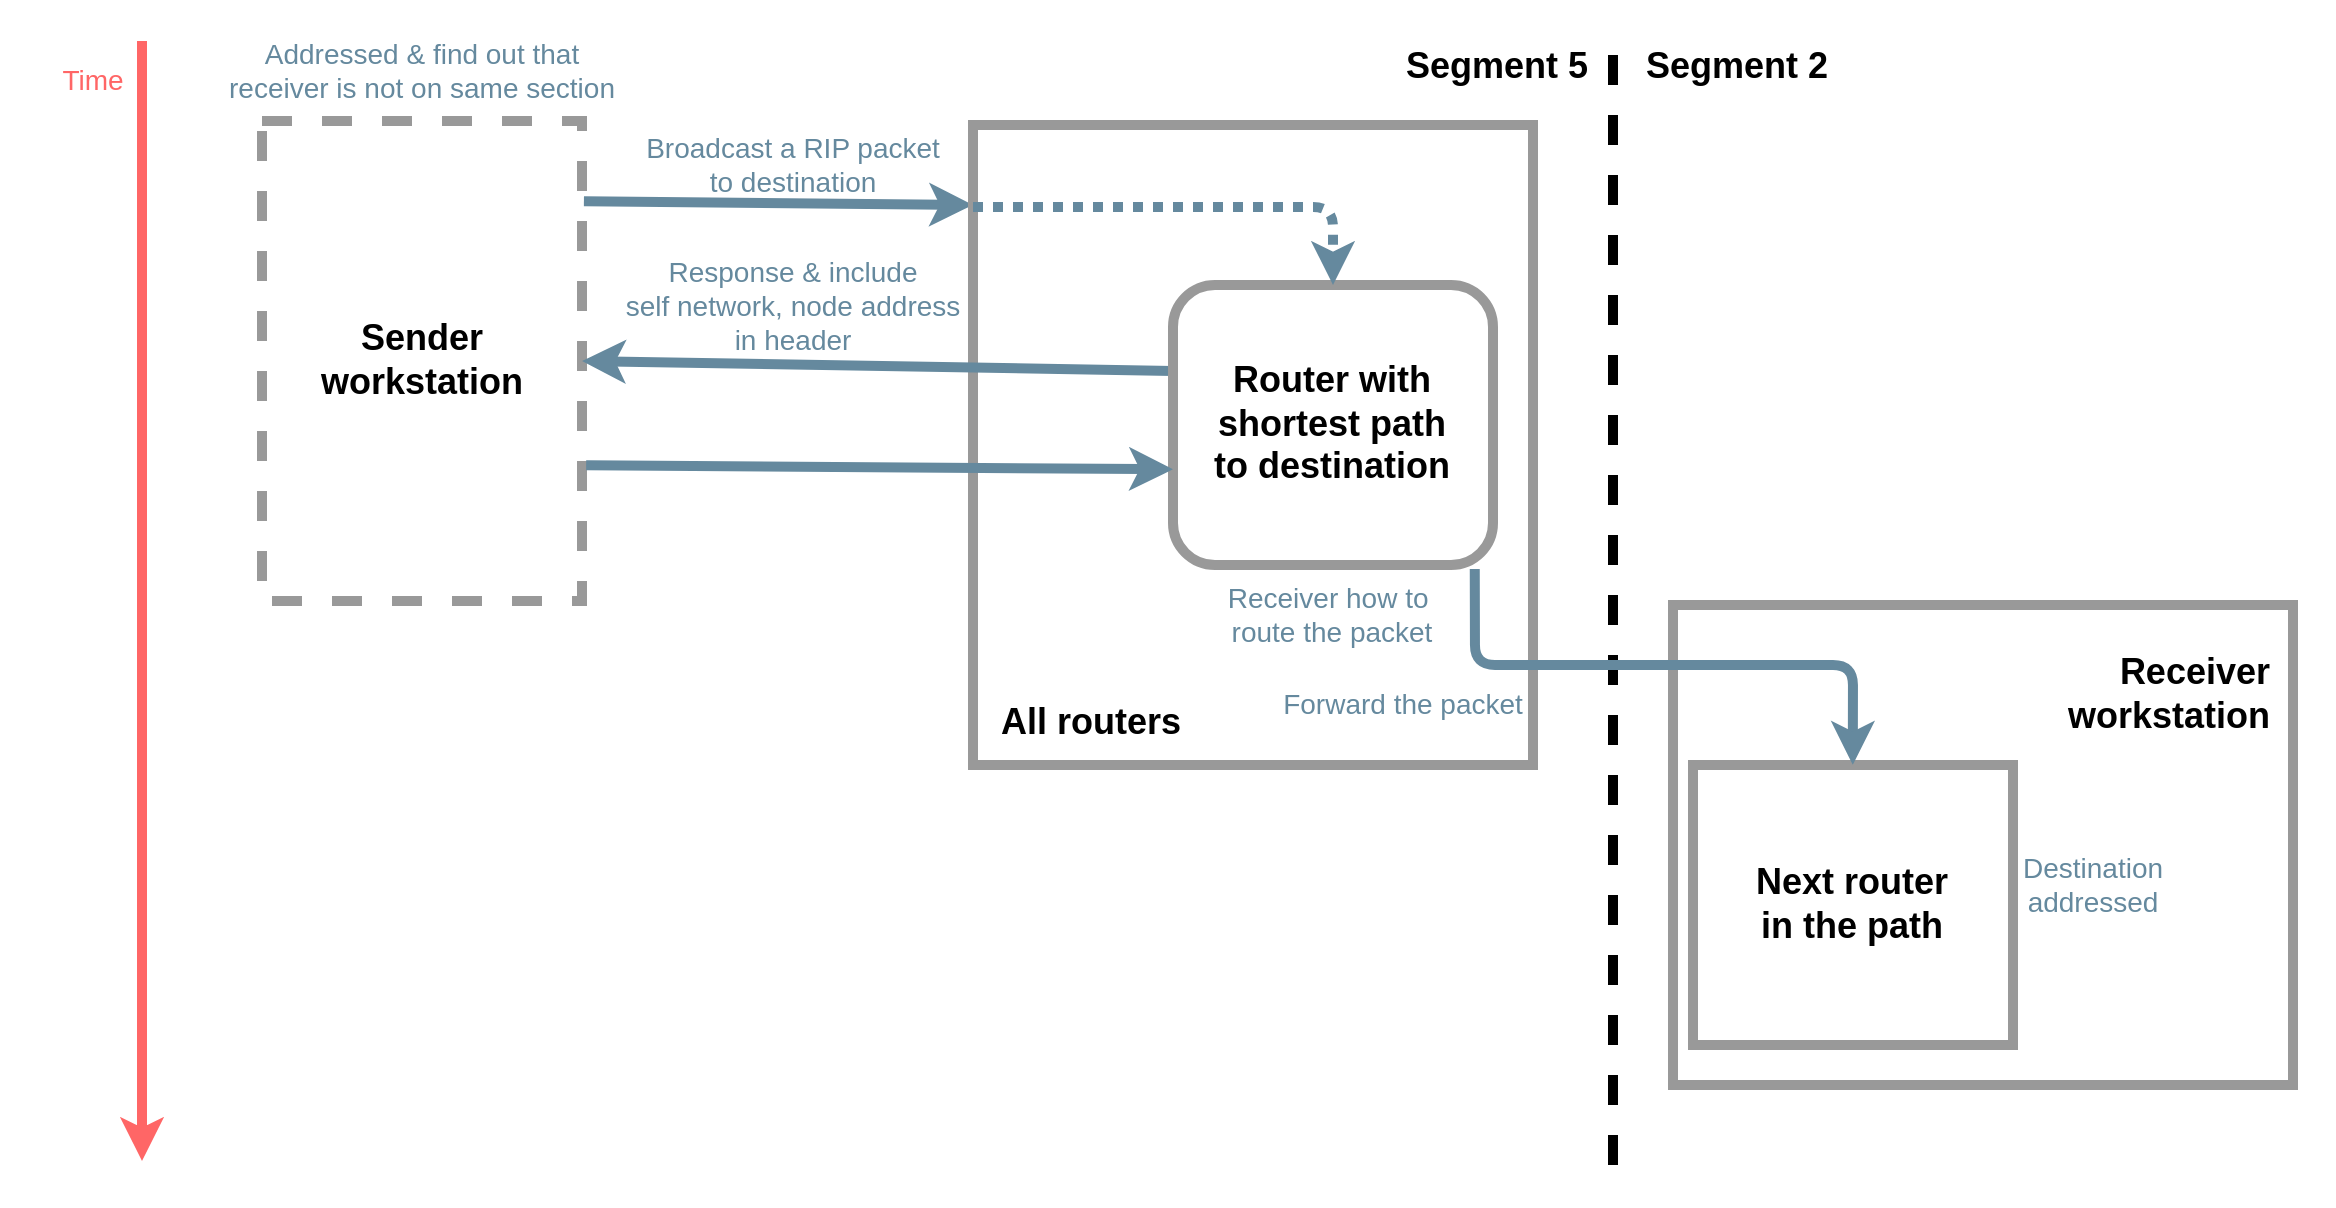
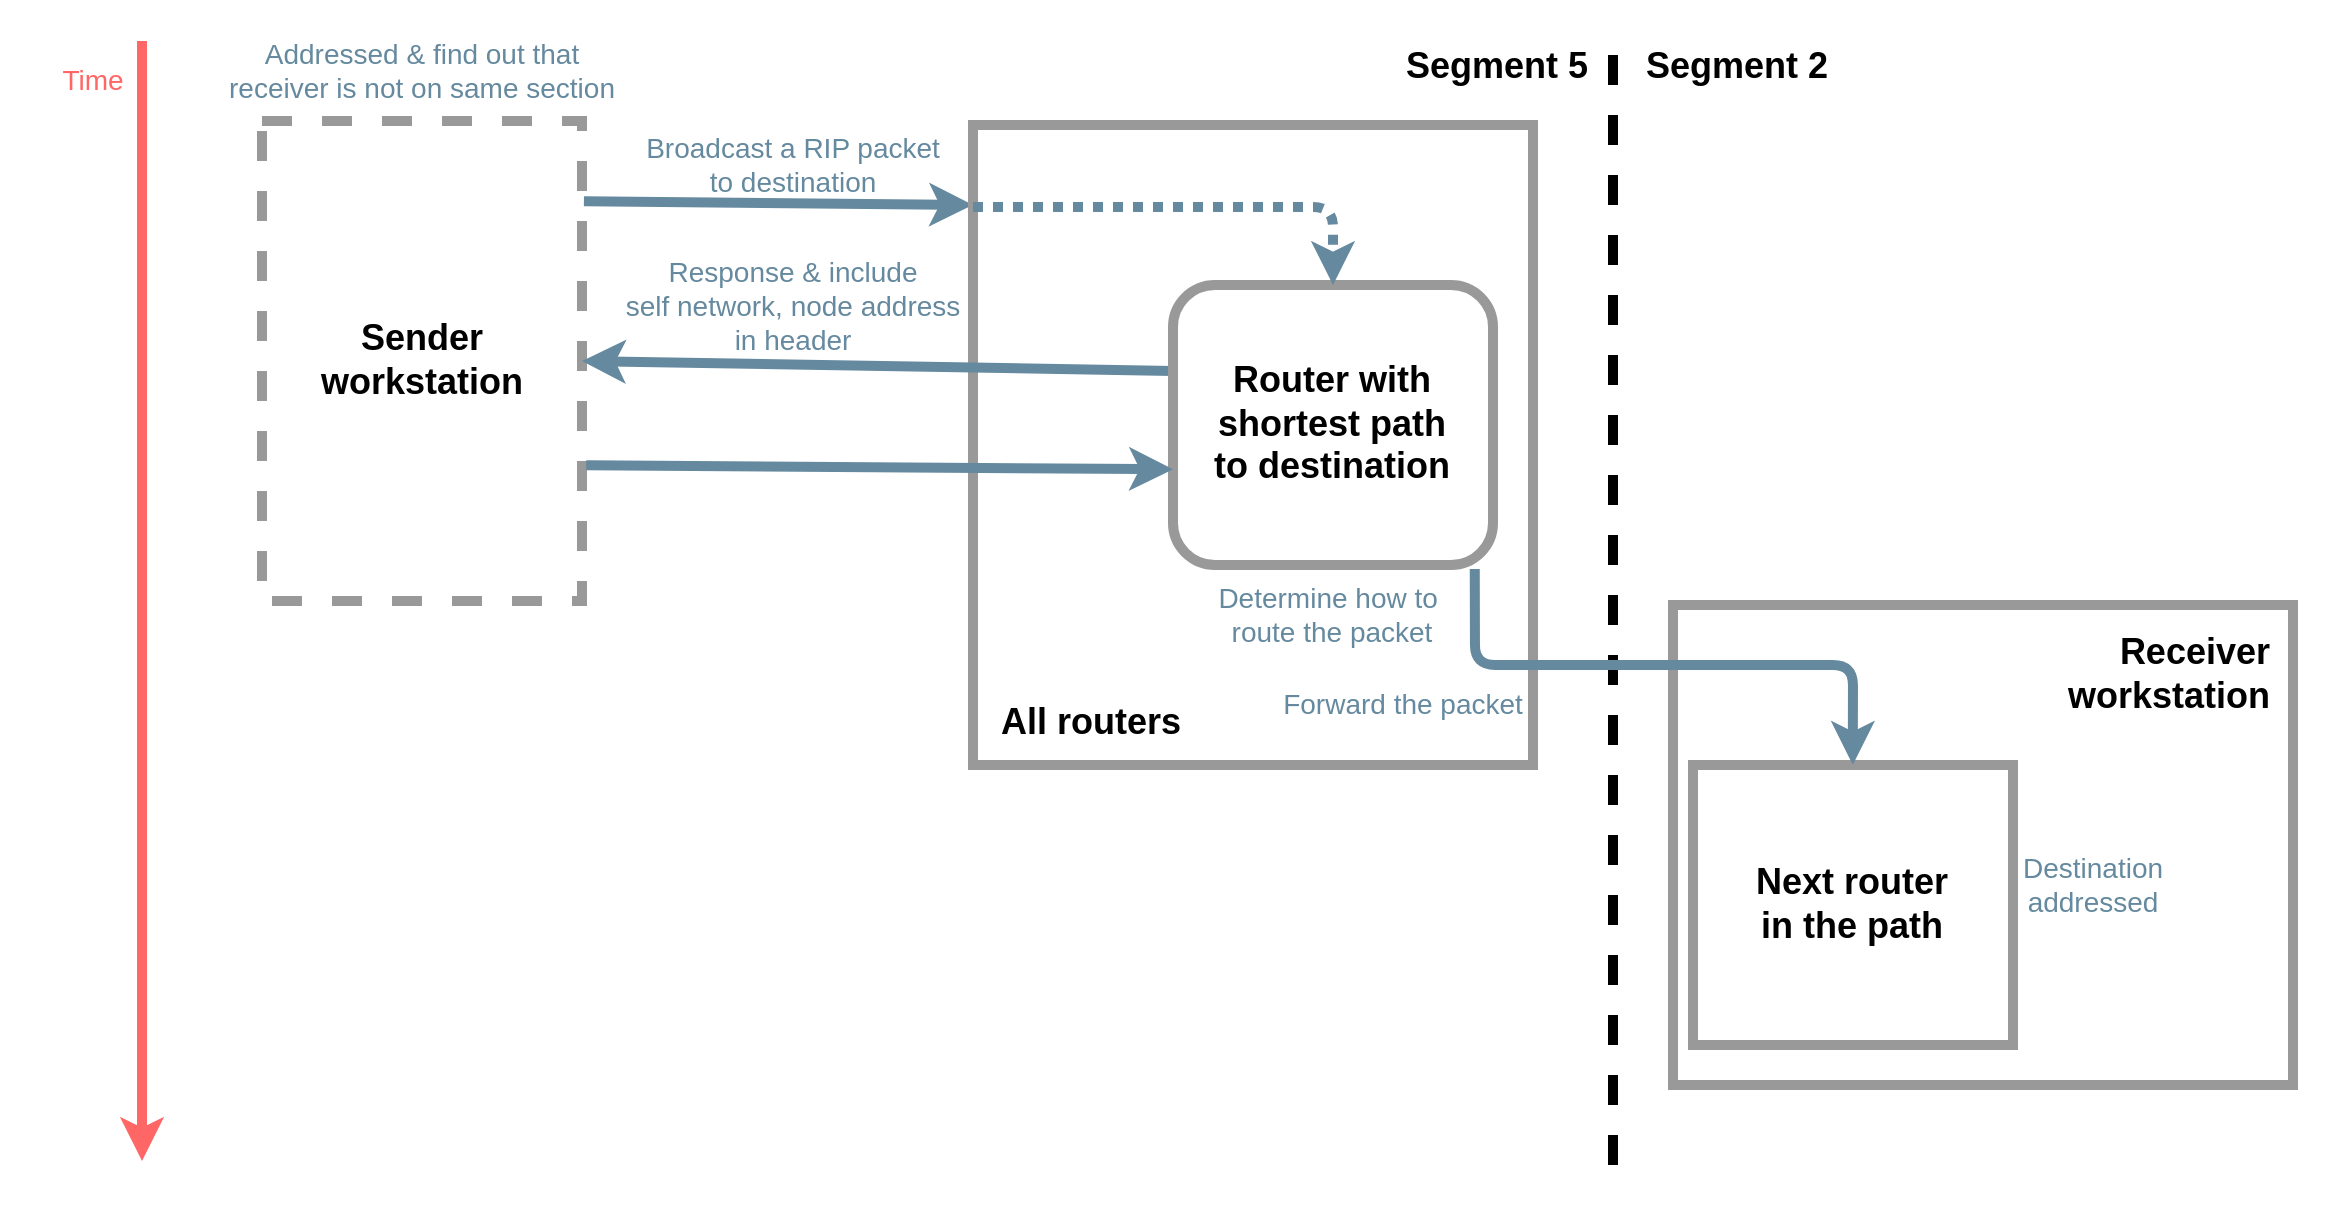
  <mxCell id="0" />
  <mxCell id="1" parent="0" />
  <mxCell id="2" style="edgeStyle=none;html=1;fontSize=14;fontColor=#65899E;strokeColor=#65899E;strokeWidth=5;exitX=1.006;exitY=0.167;exitDx=0;exitDy=0;exitPerimeter=0;" edge="1" parent="1" source="3"><mxGeometry relative="1" as="geometry"><mxPoint x="486" as="targetPoint" y="102" /></mxGeometry></mxCell>
  <mxCell id="3" value="Sender workstation" style="rounded=0;whiteSpace=wrap;html=1;fillColor=none;strokeColor=#999999;strokeWidth=5;fontColor=#000000;fontStyle=1;fontSize=18;dashed=1;" vertex="1" parent="1"><mxGeometry x="130.5" y="60" width="160" height="240" as="geometry" /></mxCell>
  <mxCell id="4" value="Addressed &amp;amp; find out that receiver is not on same section" style="text;html=1;strokeColor=none;fillColor=none;align=center;verticalAlign=middle;whiteSpace=wrap;rounded=0;fontSize=14;fontColor=#65899E;" vertex="1" parent="1"><mxGeometry x="105.5" y="20" width="210" height="30" as="geometry" /></mxCell>
  <mxCell id="5" value="Broadcast a RIP packet &lt;br&gt;to destination" style="text;html=1;align=center;verticalAlign=middle;resizable=0;points=[];autosize=1;strokeColor=none;fillColor=none;fontSize=14;fontColor=#65899E;" vertex="1" parent="1"><mxGeometry x="315.5" y="62" width="160" height="40" as="geometry" /></mxCell>
  <mxCell id="6" value="" style="rounded=0;whiteSpace=wrap;html=1;fillColor=none;strokeColor=#999999;strokeWidth=5;fontColor=#000000;fontStyle=1;fontSize=18;" vertex="1" parent="1"><mxGeometry x="486" y="62" width="280" height="320" as="geometry" /></mxCell>
  <mxCell id="7" style="edgeStyle=none;html=1;exitX=0;exitY=0.307;exitDx=0;exitDy=0;fontSize=14;fontColor=#65899E;strokeColor=#65899E;strokeWidth=5;entryX=1;entryY=0.5;entryDx=0;entryDy=0;exitPerimeter=0;" edge="1" parent="1" source="8" target="3"><mxGeometry relative="1" as="geometry"><mxPoint x="476" y="192" as="targetPoint" /></mxGeometry></mxCell>
  <mxCell id="8" value="Router with shortest path&lt;br&gt;to destination" style="whiteSpace=wrap;html=1;fillColor=none;strokeColor=#999999;strokeWidth=5;fontColor=#000000;fontStyle=1;fontSize=18;rounded=1;" vertex="1" parent="1"><mxGeometry x="586" y="142" width="160" height="140" as="geometry" /></mxCell>
  <mxCell id="9" value="" style="endArrow=classic;html=1;fontSize=14;fontColor=#65899E;strokeColor=#65899E;strokeWidth=5;entryX=0.5;entryY=0;entryDx=0;entryDy=0;dashed=1;dashPattern=1 1;" edge="1" parent="1" target="8"><mxGeometry width="50" height="50" relative="1" as="geometry"><mxPoint x="486" y="103" as="sourcePoint" /><mxPoint x="446" y="112" as="targetPoint" /><Array as="points"><mxPoint x="666" y="103" /></Array></mxGeometry></mxCell>
  <mxCell id="10" value="Response &amp;amp; include &lt;br&gt;self network, node address &lt;br&gt;in header" style="text;html=1;align=center;verticalAlign=middle;resizable=0;points=[];autosize=1;strokeColor=none;fillColor=none;fontSize=14;fontColor=#65899E;" vertex="1" parent="1"><mxGeometry x="307" y="125" width="177" height="55" as="geometry" /></mxCell>
  <mxCell id="11" value="" style="endArrow=classic;html=1;fontSize=14;fontColor=#65899E;strokeColor=#65899E;strokeWidth=5;exitX=1.013;exitY=0.717;exitDx=0;exitDy=0;entryX=0;entryY=0.658;entryDx=0;entryDy=0;entryPerimeter=0;exitPerimeter=0;" edge="1" parent="1" source="3" target="8"><mxGeometry width="50" height="50" relative="1" as="geometry"><mxPoint x="396" y="142" as="sourcePoint" /><mxPoint x="446" y="92" as="targetPoint" /></mxGeometry></mxCell>
  <mxCell id="12" value="" style="endArrow=classic;html=1;fontSize=14;fontColor=#65899E;strokeColor=#FF6666;strokeWidth=5;" edge="1" parent="1"><mxGeometry width="50" height="50" relative="1" as="geometry"><mxPoint x="70.5" y="20" as="sourcePoint" /><mxPoint x="70.5" y="580" as="targetPoint" /></mxGeometry></mxCell>
  <mxCell id="13" value="&lt;font color=&quot;#ff6666&quot;&gt;Time&lt;/font&gt;" style="text;html=1;align=center;verticalAlign=middle;resizable=0;points=[];autosize=1;strokeColor=none;fillColor=none;fontSize=14;fontColor=#65899E;" vertex="1" parent="1"><mxGeometry x="20.5" y="30" width="50" height="20" as="geometry" /></mxCell>
- <mxCell id="14" value="Receiver how to&amp;nbsp; route the packet" style="text;html=1;strokeColor=none;fillColor=none;align=center;verticalAlign=middle;whiteSpace=wrap;rounded=0;fontSize=14;fontColor=#65899E;" vertex="1" parent="1"><mxGeometry x="601" y="292" width="130" height="30" as="geometry" /></mxCell>
+ <mxCell id="14" value="Determine how to&amp;nbsp; route the packet" style="text;html=1;strokeColor=none;fillColor=none;align=center;verticalAlign=middle;whiteSpace=wrap;rounded=0;fontSize=14;fontColor=#65899E;" vertex="1" parent="1"><mxGeometry x="601" y="292" width="130" height="30" as="geometry" /></mxCell>
  <mxCell id="15" value="Forward the packet" style="text;html=1;align=center;verticalAlign=middle;resizable=0;points=[];autosize=1;strokeColor=none;fillColor=none;fontSize=14;fontColor=#65899E;" vertex="1" parent="1"><mxGeometry x="631" y="342" width="140" height="20" as="geometry" /></mxCell>
  <mxCell id="16" value="Next router &lt;br&gt;in the path" style="rounded=0;whiteSpace=wrap;html=1;fillColor=none;strokeColor=#999999;strokeWidth=5;fontColor=#000000;fontStyle=1;fontSize=18;" vertex="1" parent="1"><mxGeometry x="846" y="382" width="160" height="140" as="geometry" /></mxCell>
  <mxCell id="17" value="Destination&lt;br&gt;addressed" style="text;html=1;align=center;verticalAlign=middle;resizable=0;points=[];autosize=1;strokeColor=none;fillColor=none;fontSize=14;fontColor=#65899E;" vertex="1" parent="1"><mxGeometry x="1001" y="422" width="90" height="40" as="geometry" /></mxCell>
  <mxCell id="18" value="" style="endArrow=none;dashed=1;html=1;fontSize=14;fontColor=#65899E;strokeColor=#000000;strokeWidth=5;" edge="1" parent="1"><mxGeometry width="50" height="50" relative="1" as="geometry"><mxPoint x="806" y="582" as="sourcePoint" /><mxPoint x="806" y="22" as="targetPoint" /></mxGeometry></mxCell>
  <mxCell id="19" value="&lt;font style=&quot;font-size: 18px;&quot;&gt;&lt;span style=&quot;font-size: 18px;&quot;&gt;S&lt;/span&gt;&lt;/font&gt;&lt;span style=&quot;font-size: 18px;&quot;&gt;egment&lt;/span&gt;&lt;span style=&quot;font-size: 18px;&quot;&gt;&amp;nbsp;5&lt;/span&gt;" style="text;html=1;align=center;verticalAlign=middle;resizable=0;points=[];autosize=1;strokeColor=none;fillColor=none;fontSize=18;fontColor=#000000;fontStyle=1;labelBackgroundColor=none;" vertex="1" parent="1"><mxGeometry x="697" y="20" width="101" height="26" as="geometry" /></mxCell>
  <mxCell id="20" value="&lt;font style=&quot;font-size: 18px;&quot;&gt;&lt;span style=&quot;font-size: 18px;&quot;&gt;S&lt;/span&gt;&lt;/font&gt;&lt;span style=&quot;font-size: 18px;&quot;&gt;egment&lt;/span&gt;&lt;span style=&quot;font-size: 18px;&quot;&gt;&amp;nbsp;2&lt;/span&gt;" style="text;html=1;align=center;verticalAlign=middle;resizable=0;points=[];autosize=1;strokeColor=none;fillColor=none;fontSize=18;fontColor=#000000;fontStyle=1;labelBackgroundColor=none;" vertex="1" parent="1"><mxGeometry x="817" y="20" width="101" height="26" as="geometry" /></mxCell>
  <mxCell id="21" value="&lt;font style=&quot;font-size: 18px&quot; color=&quot;#000000&quot;&gt;&lt;b&gt;All routers&lt;/b&gt;&lt;/font&gt;" style="text;html=1;align=center;verticalAlign=middle;resizable=0;points=[];autosize=1;strokeColor=none;fillColor=none;fontSize=14;fontColor=#65899E;" vertex="1" parent="1"><mxGeometry x="495" y="350" width="100" height="22" as="geometry" /></mxCell>
  <mxCell id="22" value="" style="rounded=0;whiteSpace=wrap;html=1;fontSize=18;fontColor=#000000;strokeColor=#999999;strokeWidth=5;fillColor=none;" vertex="1" parent="1"><mxGeometry x="836" y="302" width="310" height="240" as="geometry" /></mxCell>
  <mxCell id="23" value="" style="endArrow=classic;html=1;fontSize=18;fontColor=#000000;strokeColor=#65899E;strokeWidth=5;entryX=0.29;entryY=0.333;entryDx=0;entryDy=0;entryPerimeter=0;exitX=0.943;exitY=1.014;exitDx=0;exitDy=0;exitPerimeter=0;" edge="1" parent="1" source="8" target="22"><mxGeometry width="50" height="50" relative="1" as="geometry"><mxPoint x="666" y="552" as="sourcePoint" /><mxPoint x="716" y="502" as="targetPoint" /><Array as="points"><mxPoint x="737" y="332" /><mxPoint x="926" y="332" /></Array></mxGeometry></mxCell>
- <mxCell id="24" value="Receiver&lt;br&gt;&lt;div style=&quot;&quot;&gt;&lt;span&gt;workstation&lt;/span&gt;&lt;/div&gt;" style="text;html=1;align=right;verticalAlign=middle;resizable=0;points=[];autosize=1;strokeColor=none;fillColor=none;fontSize=18;fontColor=#000000;fontStyle=1" vertex="1" parent="1"><mxGeometry x="1016" y="322" width="120" height="50" as="geometry" /></mxCell>
+ <mxCell id="24" value="Receiver&lt;br&gt;&lt;div style=&quot;&quot;&gt;&lt;span&gt;workstation&lt;/span&gt;&lt;/div&gt;" style="text;html=1;align=right;verticalAlign=middle;resizable=0;points=[];autosize=1;strokeColor=none;fillColor=none;fontSize=18;fontColor=#000000;fontStyle=1" vertex="1" parent="1"><mxGeometry x="1016" y="312" width="120" height="50" as="geometry" /></mxCell>
